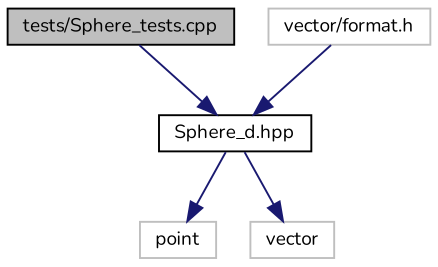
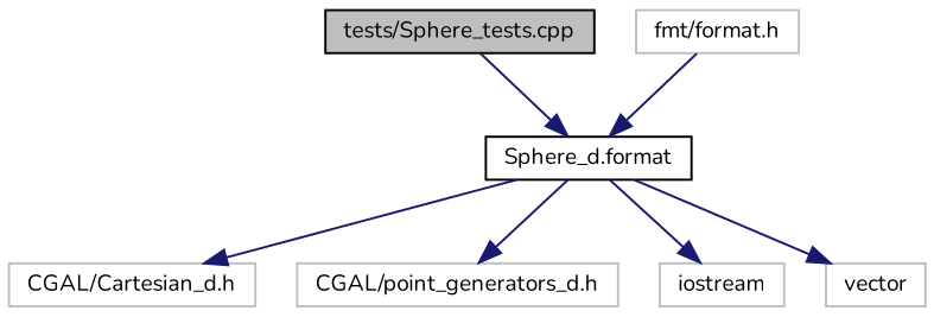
  digraph {
    fontname=Nunito
    node [color=grey75 fillcolor=white fontname=Nunito fontsize=10 shape=record style=filled]
    edge [color=midnightblue fontname=Nunito fontsize=10 labelfontname=Helvetica labelfontsize=10 style=solid]
    n1 [color=black fillcolor=grey75 fontcolor=black height=0.2 label="tests/Sphere_tests.cpp" width=0.4]
-   n2 [color=black height=0.2 label="Sphere_d.hpp" width=0.4]
-   n5 [height=0.2 label=point width=0.4]
+   n2 [color=black height=0.2 label="Sphere_d.format" width=0.4]
+   n3 [height=0.2 label="CGAL/Cartesian_d.h" width=0.4]
+   n4 [height=0.2 label="CGAL/point_generators_d.h" width=0.4]
+   n5 [height=0.2 label=iostream width=0.4]
    n6 [height=0.2 label=vector width=0.4]
-   n7 [height=0.2 label="vector/format.h" width=0.4]
+   n7 [height=0.2 label="fmt/format.h" width=0.4]
    n1 -> n2
+   n2 -> n3
+   n2 -> n4
    n2 -> n5
    n2 -> n6
    n7 -> n2
  }
